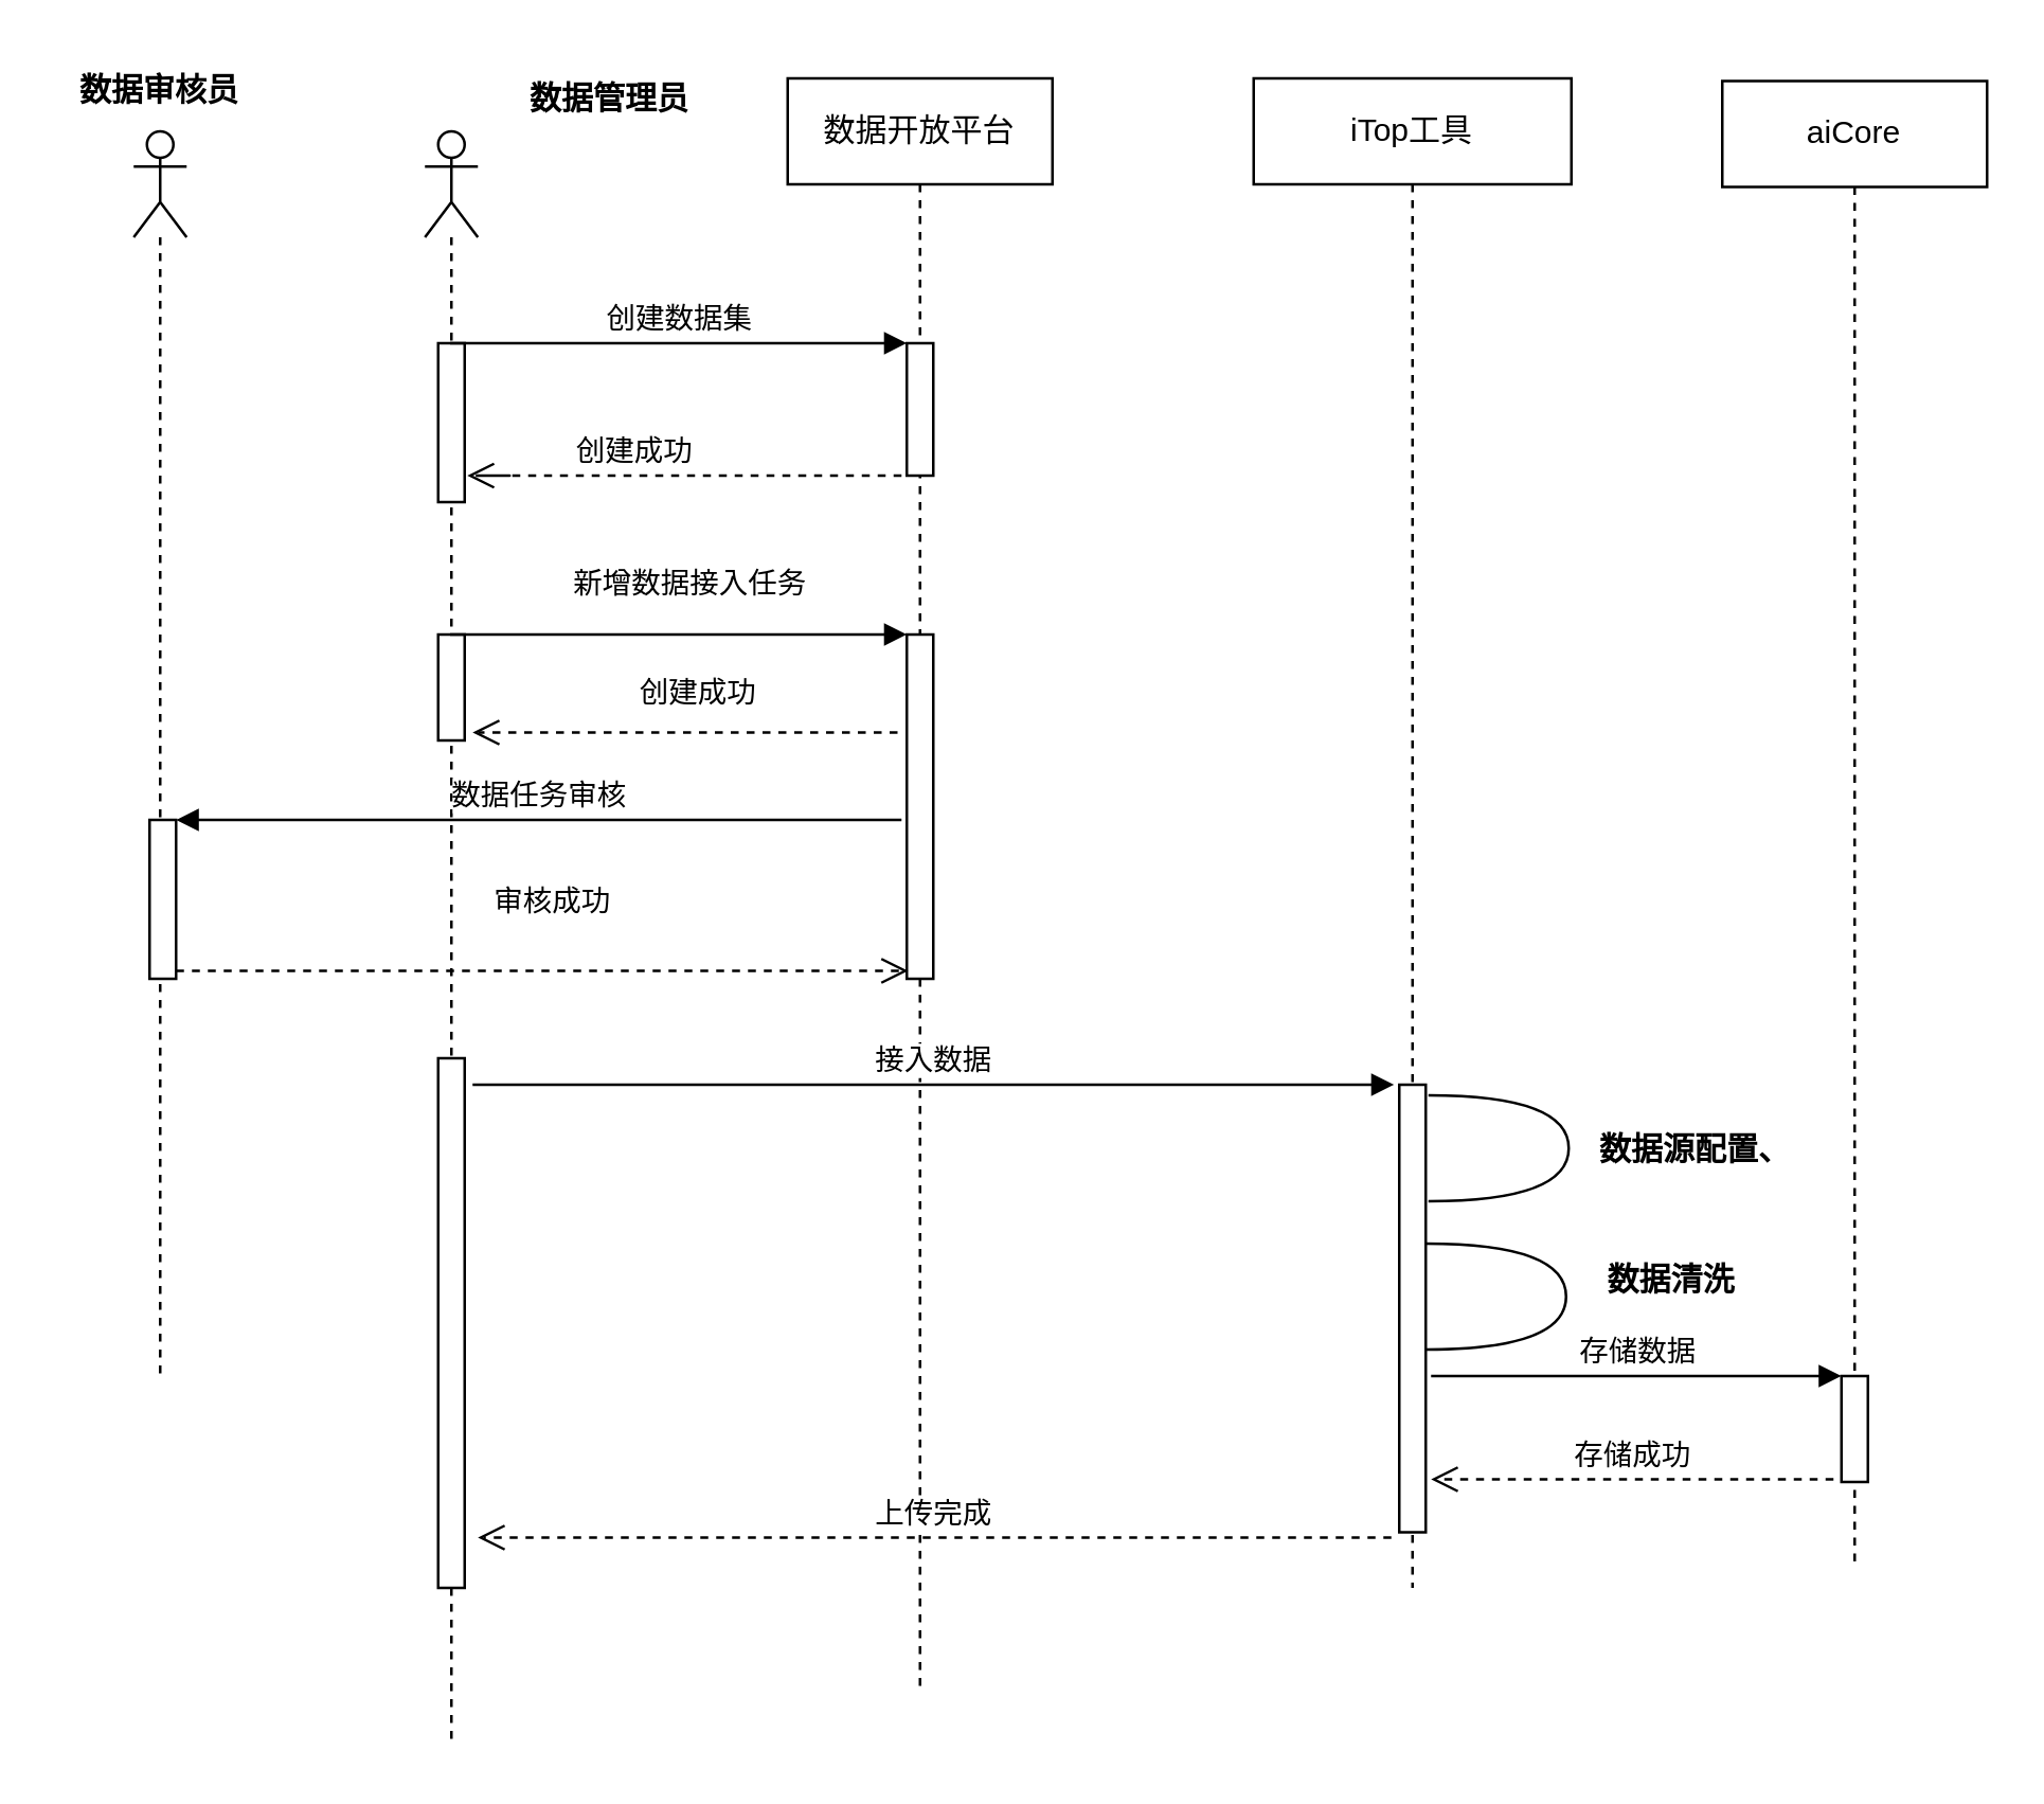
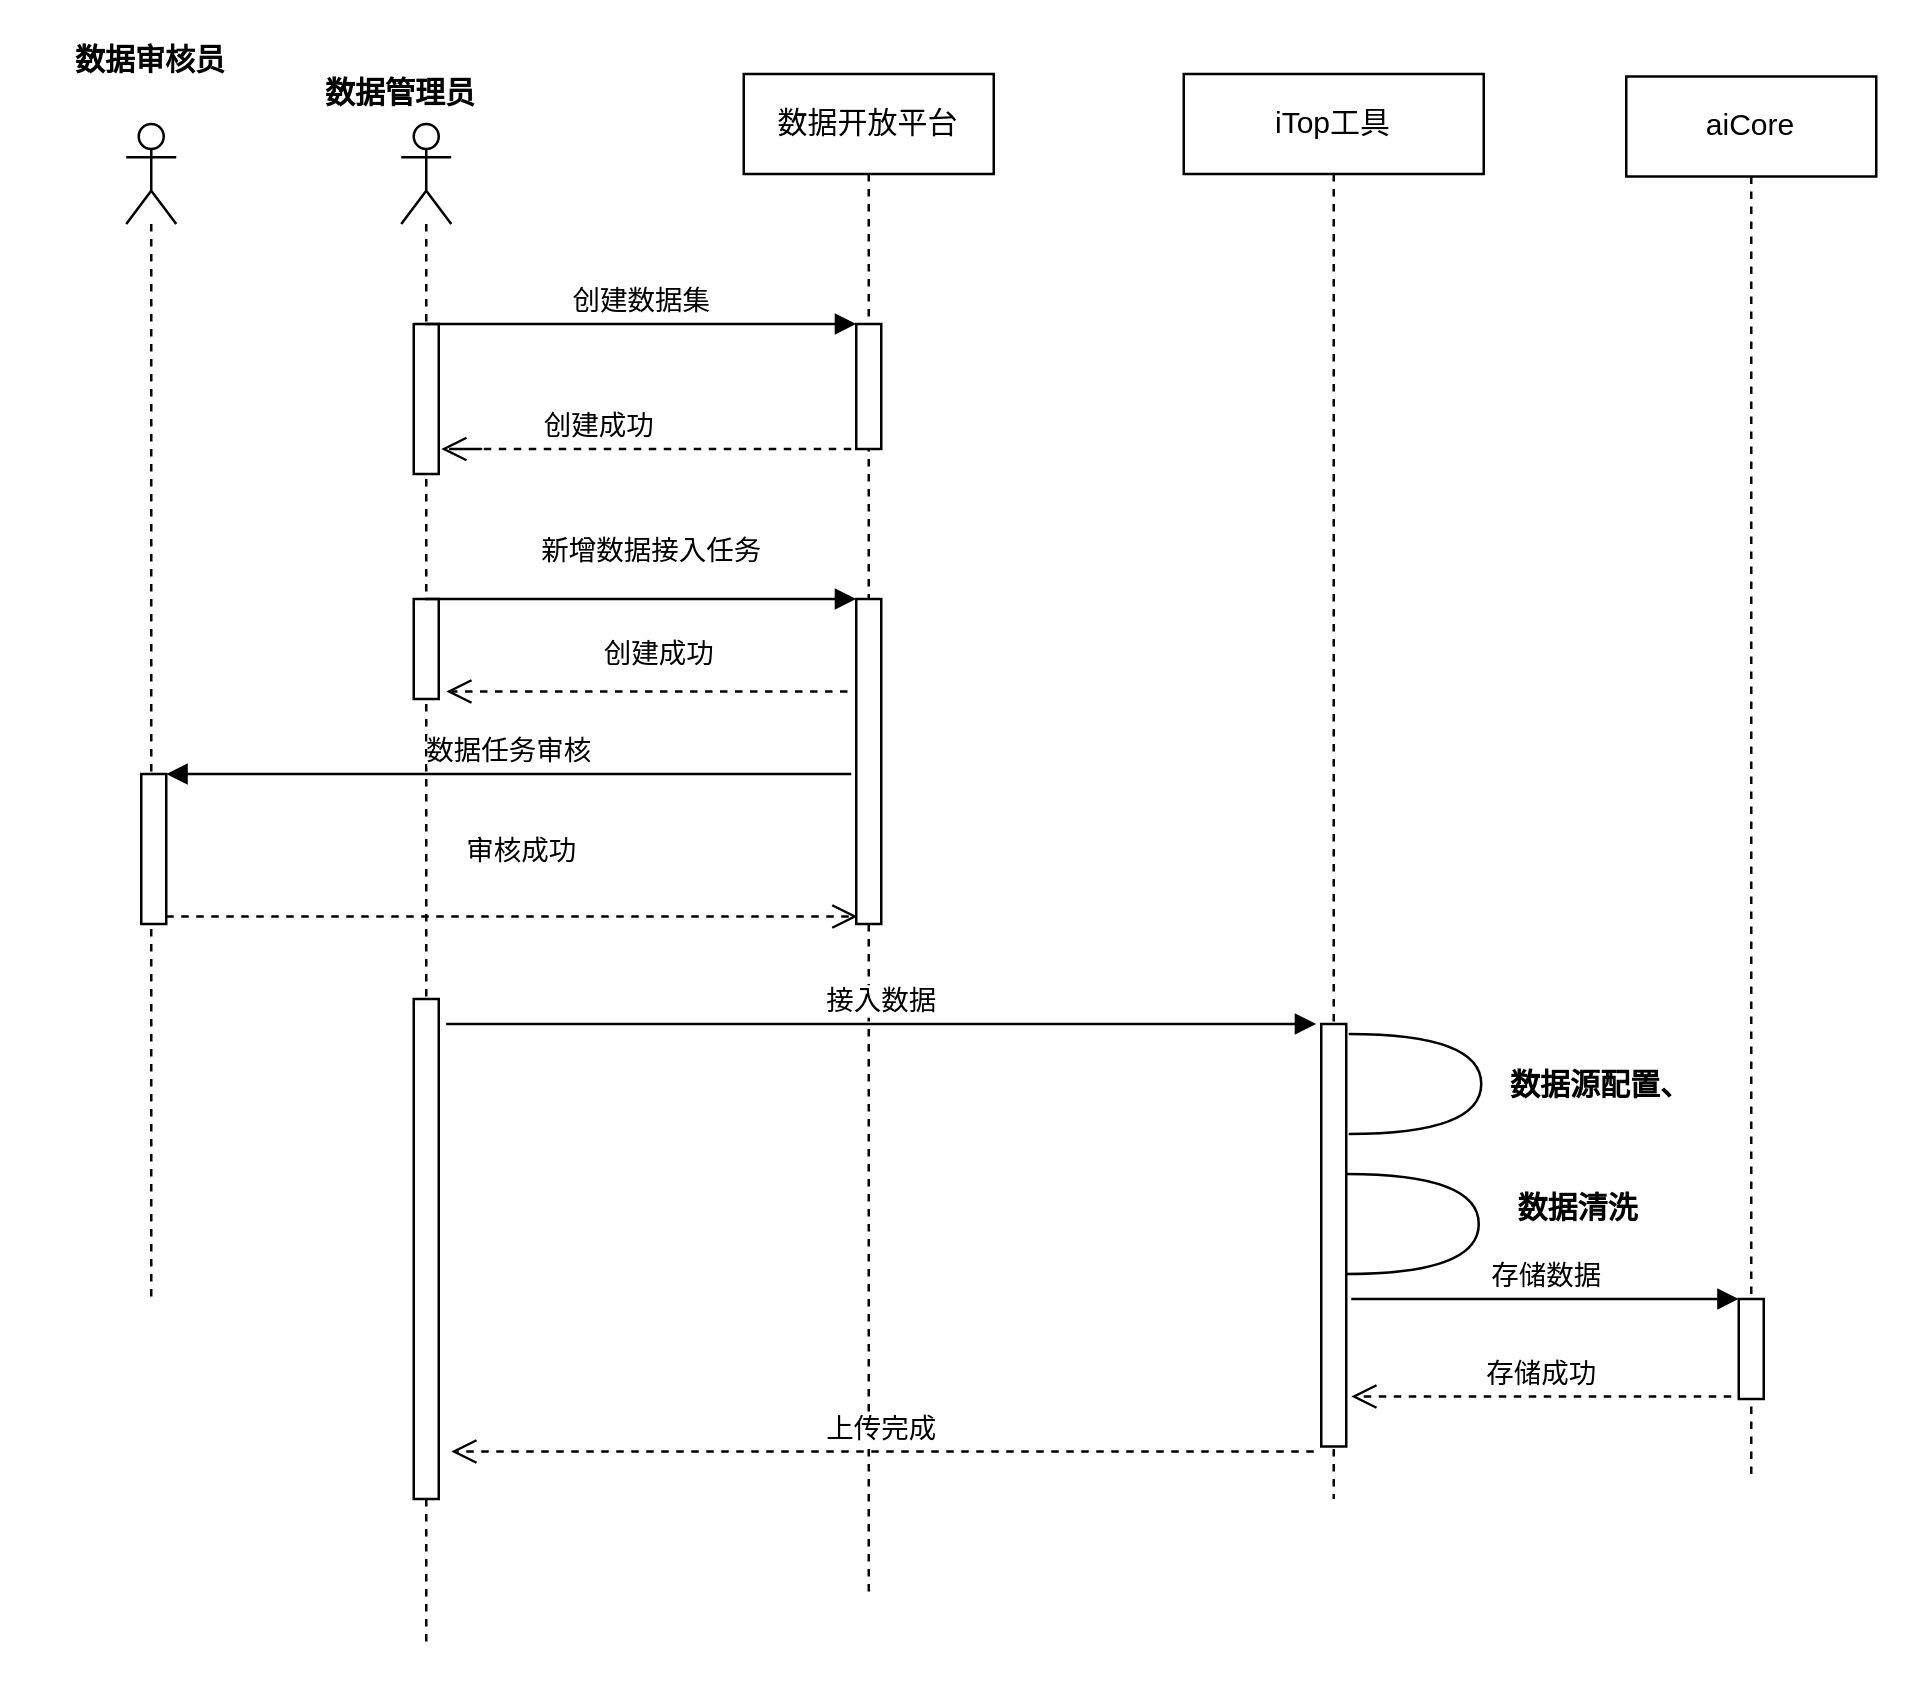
  <mxCell id="0" />
  <mxCell id="1" parent="0" />
  <mxCell id="2" value="数据开放平台" style="shape=umlLifeline;perimeter=lifelinePerimeter;whiteSpace=wrap;html=1;container=1;collapsible=0;recursiveResize=0;outlineConnect=0;" vertex="1" parent="1"><mxGeometry x="297" y="29" width="100" height="610" as="geometry" /></mxCell>
  <mxCell id="3" value="" style="html=1;points=[];perimeter=orthogonalPerimeter;" vertex="1" parent="2"><mxGeometry x="45" y="100" width="10" height="50" as="geometry" /></mxCell>
  <mxCell id="4" value="" style="html=1;points=[];perimeter=orthogonalPerimeter;" vertex="1" parent="2"><mxGeometry x="45" y="210" width="10" height="130" as="geometry" /></mxCell>
  <mxCell id="5" value="iTop工具" style="shape=umlLifeline;perimeter=lifelinePerimeter;whiteSpace=wrap;html=1;container=1;collapsible=0;recursiveResize=0;outlineConnect=0;" vertex="1" parent="1"><mxGeometry x="473" y="29" width="120" height="570" as="geometry" /></mxCell>
  <mxCell id="6" value="" style="html=1;points=[];perimeter=orthogonalPerimeter;" vertex="1" parent="5"><mxGeometry x="55" y="380" width="10" height="169" as="geometry" /></mxCell>
  <mxCell id="7" value="" style="shape=requiredInterface;html=1;verticalLabelPosition=bottom;" vertex="1" parent="5"><mxGeometry x="66" y="384" width="53" height="40" as="geometry" /></mxCell>
  <mxCell id="8" value="aiCore" style="shape=umlLifeline;perimeter=lifelinePerimeter;whiteSpace=wrap;html=1;container=1;collapsible=0;recursiveResize=0;outlineConnect=0;" vertex="1" parent="1"><mxGeometry x="650" y="30" width="100" height="560" as="geometry" /></mxCell>
  <mxCell id="9" value="" style="html=1;points=[];perimeter=orthogonalPerimeter;" vertex="1" parent="8"><mxGeometry x="45" y="489" width="10" height="40" as="geometry" /></mxCell>
  <mxCell id="10" value="" style="shape=umlLifeline;participant=umlActor;perimeter=lifelinePerimeter;whiteSpace=wrap;html=1;container=1;collapsible=0;recursiveResize=0;verticalAlign=top;spacingTop=36;outlineConnect=0;" vertex="1" parent="1"><mxGeometry x="160" y="49" width="20" height="610" as="geometry" /></mxCell>
  <mxCell id="11" value="" style="html=1;points=[];perimeter=orthogonalPerimeter;" vertex="1" parent="10"><mxGeometry x="5" y="80" width="10" height="60" as="geometry" /></mxCell>
  <mxCell id="12" value="" style="html=1;points=[];perimeter=orthogonalPerimeter;" vertex="1" parent="10"><mxGeometry x="5" y="190" width="10" height="40" as="geometry" /></mxCell>
  <mxCell id="13" value="" style="html=1;points=[];perimeter=orthogonalPerimeter;" vertex="1" parent="10"><mxGeometry x="5" y="350" width="10" height="200" as="geometry" /></mxCell>
- <mxCell id="14" value="数据管理员" style="text;align=center;fontStyle=1;verticalAlign=middle;spacingLeft=3;spacingRight=3;strokeColor=none;rotatable=0;points=[[0,0.5],[1,0.5]];portConstraint=eastwest;" vertex="1" parent="1"><mxGeometry x="190" y="23" width="80" height="26" as="geometry" /></mxCell>
+ <mxCell id="14" value="数据管理员" style="text;align=center;fontStyle=1;verticalAlign=middle;spacingLeft=3;spacingRight=3;strokeColor=none;rotatable=0;points=[[0,0.5],[1,0.5]];portConstraint=eastwest;" vertex="1" parent="1"><mxGeometry x="120" y="23" width="80" height="26" as="geometry" /></mxCell>
  <mxCell id="15" value="创建数据集" style="html=1;verticalAlign=bottom;endArrow=block;entryX=0;entryY=0;" edge="1" target="3" parent="1" source="10"><mxGeometry relative="1" as="geometry"><mxPoint x="272" y="129" as="sourcePoint" /></mxGeometry></mxCell>
  <mxCell id="16" value="创建成功" style="html=1;verticalAlign=bottom;endArrow=open;dashed=1;endSize=8;" edge="1" parent="1"><mxGeometry relative="1" as="geometry"><mxPoint x="176" y="179" as="targetPoint" /><mxPoint x="340" y="179" as="sourcePoint" /><Array as="points"><mxPoint x="176" y="179" /><mxPoint x="195" y="179" /></Array></mxGeometry></mxCell>
  <mxCell id="17" value="新增数据接入任务" style="html=1;verticalAlign=bottom;endArrow=block;entryX=0;entryY=0;" edge="1" target="4" parent="1" source="10"><mxGeometry x="0.049" y="10" relative="1" as="geometry"><mxPoint x="272" y="239" as="sourcePoint" /><mxPoint as="offset" /></mxGeometry></mxCell>
  <mxCell id="18" value="" style="shape=umlLifeline;participant=umlActor;perimeter=lifelinePerimeter;whiteSpace=wrap;html=1;container=1;collapsible=0;recursiveResize=0;verticalAlign=top;spacingTop=36;outlineConnect=0;" vertex="1" parent="1"><mxGeometry x="50" y="49" width="20" height="470" as="geometry" /></mxCell>
  <mxCell id="19" value="" style="html=1;points=[];perimeter=orthogonalPerimeter;" vertex="1" parent="18"><mxGeometry x="6" y="260" width="10" height="60" as="geometry" /></mxCell>
- <mxCell id="20" value="数据审核员" style="text;align=center;fontStyle=1;verticalAlign=middle;spacingLeft=3;spacingRight=3;strokeColor=none;rotatable=0;points=[[0,0.5],[1,0.5]];portConstraint=eastwest;" vertex="1" parent="1"><mxGeometry x="20" y="20" width="80" height="26" as="geometry" /></mxCell>
+ <mxCell id="20" value="数据审核员" style="text;align=center;fontStyle=1;verticalAlign=middle;spacingLeft=3;spacingRight=3;strokeColor=none;rotatable=0;points=[[0,0.5],[1,0.5]];portConstraint=eastwest;" vertex="1" parent="1"><mxGeometry x="20" y="10" width="80" height="26" as="geometry" /></mxCell>
  <mxCell id="21" value="创建成功" style="html=1;verticalAlign=bottom;endArrow=open;dashed=1;endSize=8;" edge="1" parent="1"><mxGeometry x="-0.049" y="-6" relative="1" as="geometry"><mxPoint x="178" y="276" as="targetPoint" /><mxPoint x="338.5" y="276" as="sourcePoint" /><Array as="points"><mxPoint x="258.5" y="276" /></Array><mxPoint as="offset" /></mxGeometry></mxCell>
  <mxCell id="22" value="数据任务审核" style="html=1;verticalAlign=bottom;endArrow=block;entryX=1;entryY=0;" edge="1" target="19" parent="1"><mxGeometry relative="1" as="geometry"><mxPoint x="340" y="309" as="sourcePoint" /></mxGeometry></mxCell>
  <mxCell id="23" value="审核成功" style="html=1;verticalAlign=bottom;endArrow=open;dashed=1;endSize=8;" edge="1" parent="1"><mxGeometry x="0.027" y="17" relative="1" as="geometry"><mxPoint x="342.5" y="366" as="targetPoint" /><mxPoint x="66" y="366" as="sourcePoint" /><mxPoint as="offset" /></mxGeometry></mxCell>
  <mxCell id="24" value="接入数据" style="html=1;verticalAlign=bottom;endArrow=block;entryX=0;entryY=0;" edge="1" parent="1"><mxGeometry relative="1" as="geometry"><mxPoint x="178" y="409" as="sourcePoint" /><mxPoint x="526" y="409" as="targetPoint" /></mxGeometry></mxCell>
  <mxCell id="25" value="上传完成" style="html=1;verticalAlign=bottom;endArrow=open;dashed=1;endSize=8;" edge="1" parent="1"><mxGeometry relative="1" as="geometry"><mxPoint x="180" y="580" as="targetPoint" /><mxPoint x="525" y="580" as="sourcePoint" /><Array as="points"><mxPoint x="213" y="580" /></Array></mxGeometry></mxCell>
  <mxCell id="26" value="存储数据" style="html=1;verticalAlign=bottom;endArrow=block;entryX=0;entryY=0;" edge="1" target="9" parent="1"><mxGeometry relative="1" as="geometry"><mxPoint x="540" y="519" as="sourcePoint" /></mxGeometry></mxCell>
  <mxCell id="27" value="存储成功" style="html=1;verticalAlign=bottom;endArrow=open;dashed=1;endSize=8;" edge="1" parent="1"><mxGeometry relative="1" as="geometry"><mxPoint x="540" y="558" as="targetPoint" /><mxPoint x="692" y="558" as="sourcePoint" /></mxGeometry></mxCell>
  <mxCell id="28" value="" style="shape=requiredInterface;html=1;verticalLabelPosition=bottom;" vertex="1" parent="1"><mxGeometry x="538" y="469" width="53" height="40" as="geometry" /></mxCell>
  <mxCell id="29" value="数据源配置、" style="text;align=center;fontStyle=1;verticalAlign=middle;spacingLeft=3;spacingRight=3;strokeColor=none;rotatable=0;points=[[0,0.5],[1,0.5]];portConstraint=eastwest;" vertex="1" parent="1"><mxGeometry x="600" y="420" width="80" height="26" as="geometry" /></mxCell>
  <mxCell id="30" value="数据清洗" style="text;align=center;fontStyle=1;verticalAlign=middle;spacingLeft=3;spacingRight=3;strokeColor=none;rotatable=0;points=[[0,0.5],[1,0.5]];portConstraint=eastwest;" vertex="1" parent="1"><mxGeometry x="591" y="469" width="80" height="26" as="geometry" /></mxCell>
